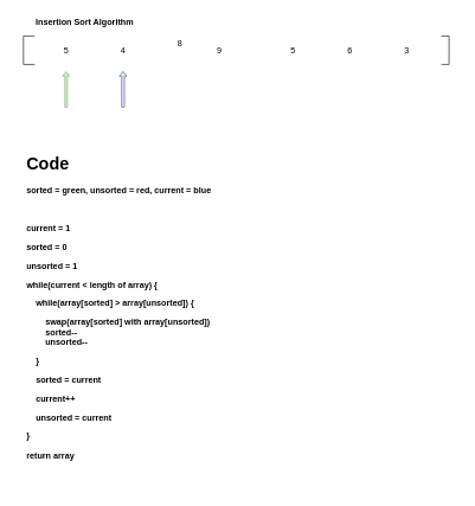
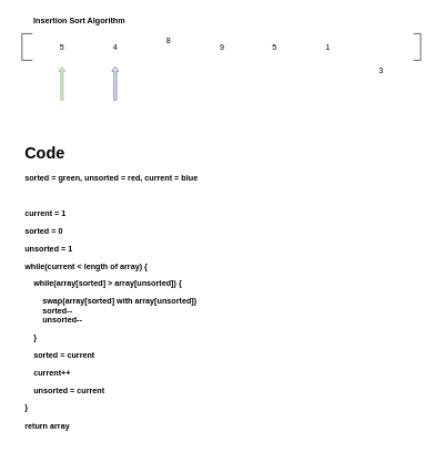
  <mxCell id="0" />
  <mxCell id="1" parent="0" />
  <mxCell id="2" value="&lt;h1&gt;Code&lt;/h1&gt;&lt;p&gt;&lt;b&gt;sorted = green, unsorted&amp;nbsp;&lt;span&gt;= red, current&lt;/span&gt;&lt;span&gt;&amp;nbsp;= blue&lt;/span&gt;&lt;/b&gt;&lt;/p&gt;&lt;p&gt;&lt;b&gt;&lt;span&gt;&lt;br&gt;&lt;/span&gt;&lt;/b&gt;&lt;/p&gt;&lt;p&gt;&lt;b&gt;&lt;span&gt;current = 1&lt;/span&gt;&lt;/b&gt;&lt;/p&gt;&lt;p&gt;&lt;b&gt;&lt;span&gt;sorted = 0&lt;/span&gt;&lt;/b&gt;&lt;/p&gt;&lt;p&gt;&lt;b&gt;unsorted = 1&lt;/b&gt;&lt;/p&gt;&lt;p&gt;&lt;b&gt;&lt;span&gt;while(current &amp;lt; length of array) {&lt;/span&gt;&lt;/b&gt;&lt;/p&gt;&lt;p&gt;&lt;b&gt;&lt;span&gt;&amp;nbsp; &amp;nbsp; while(&lt;/span&gt;&lt;/b&gt;&lt;b&gt;array[sorted] &amp;gt; array[unsorted]&lt;/b&gt;&lt;b&gt;&lt;span&gt;) {&lt;/span&gt;&lt;/b&gt;&lt;b&gt;&amp;nbsp; &amp;nbsp; &amp;nbsp; &amp;nbsp;&amp;nbsp;&lt;/b&gt;&lt;/p&gt;&lt;b&gt;&amp;nbsp; &amp;nbsp; &amp;nbsp; &amp;nbsp; swap(array[sorted] with array[unsorted])&lt;br&gt;&amp;nbsp; &amp;nbsp; &amp;nbsp; &amp;nbsp; sorted--&lt;br&gt;&amp;nbsp; &amp;nbsp; &amp;nbsp; &amp;nbsp; unsorted--&lt;br&gt;&lt;/b&gt;&lt;p&gt;&lt;b&gt;&lt;span&gt;&amp;nbsp; &amp;nbsp; }&lt;/span&gt;&lt;/b&gt;&lt;/p&gt;&lt;p&gt;&lt;b&gt;&lt;span&gt;&amp;nbsp; &amp;nbsp; sorted = current&lt;/span&gt;&lt;/b&gt;&lt;/p&gt;&lt;p&gt;&lt;b&gt;&amp;nbsp; &amp;nbsp; current++&lt;/b&gt;&lt;/p&gt;&lt;p&gt;&lt;b&gt;&amp;nbsp; &amp;nbsp; unsorted = current&lt;/b&gt;&lt;/p&gt;&lt;p&gt;&lt;b&gt;&lt;span&gt;}&lt;/span&gt;&lt;/b&gt;&lt;/p&gt;&lt;p&gt;&lt;b&gt;return array&lt;/b&gt;&lt;/p&gt;&lt;p&gt;&lt;span&gt;&lt;br&gt;&lt;/span&gt;&lt;/p&gt;&lt;p&gt;&lt;span&gt;&lt;br&gt;&lt;/span&gt;&lt;/p&gt;&lt;p&gt;&lt;span&gt;&lt;br&gt;&lt;/span&gt;&lt;/p&gt;&lt;p&gt;&lt;br&gt;&lt;/p&gt;" style="text;html=1;strokeColor=none;fillColor=none;spacing=5;spacingTop=-20;whiteSpace=wrap;overflow=hidden;rounded=0;" parent="1" vertex="1"><mxGeometry x="32" y="210" width="400" height="479" as="geometry" /></mxCell>
  <mxCell id="3" value="" style="shape=partialRectangle;whiteSpace=wrap;html=1;bottom=1;right=1;left=1;top=0;fillColor=none;routingCenterX=-0.5;rotation=-90;" parent="1" vertex="1"><mxGeometry x="606" y="65" width="40" height="10" as="geometry" /></mxCell>
  <mxCell id="4" value="5" style="text;html=1;strokeColor=none;fillColor=none;align=center;verticalAlign=middle;whiteSpace=wrap;rounded=0;" parent="1" vertex="1"><mxGeometry x="392" y="60" width="40" height="20" as="geometry" /></mxCell>
- <mxCell id="5" value="6" style="text;html=1;strokeColor=none;fillColor=none;align=center;verticalAlign=middle;whiteSpace=wrap;rounded=0;" parent="1" vertex="1"><mxGeometry x="472" y="60" width="40" height="20" as="geometry" /></mxCell>
- <mxCell id="6" value="3" style="text;html=1;strokeColor=none;fillColor=none;align=center;verticalAlign=middle;whiteSpace=wrap;rounded=0;" parent="1" vertex="1"><mxGeometry x="552" y="60" width="40" height="20" as="geometry" /></mxCell>
+ <mxCell id="5" value="1" style="text;html=1;strokeColor=none;fillColor=none;align=center;verticalAlign=middle;whiteSpace=wrap;rounded=0;" parent="1" vertex="1"><mxGeometry x="472" y="60" width="40" height="20" as="geometry" /></mxCell>
+ <mxCell id="6" value="3" style="text;html=1;strokeColor=none;fillColor=none;align=center;verticalAlign=middle;whiteSpace=wrap;rounded=0;" parent="1" vertex="1"><mxGeometry x="552" y="95" width="40" height="20" as="geometry" /></mxCell>
  <mxCell id="7" value="" style="html=1;shadow=0;dashed=0;align=center;verticalAlign=middle;shape=mxgraph.arrows2.arrow;dy=0.64;dx=6.4;direction=north;notch=0;fillColor=#f8cecc;strokeColor=#b85450;" parent="1" vertex="1"><mxGeometry x="167.5" y="100" width="10" height="50" as="geometry" /></mxCell>
  <mxCell id="8" value="" style="html=1;shadow=0;dashed=0;align=center;verticalAlign=middle;shape=mxgraph.arrows2.arrow;dy=0.64;dx=6.4;direction=north;notch=0;fillColor=#dae8fc;strokeColor=#6c8ebf;" parent="1" vertex="1"><mxGeometry x="167.5" y="100" width="10" height="50" as="geometry" /></mxCell>
  <mxCell id="9" value="" style="shape=partialRectangle;whiteSpace=wrap;html=1;bottom=1;right=1;left=1;top=0;fillColor=none;routingCenterX=-0.5;rotation=90;" parent="1" vertex="1"><mxGeometry x="20" y="62.5" width="40" height="15" as="geometry" /></mxCell>
- <mxCell id="10" value="9" style="text;html=1;strokeColor=none;fillColor=none;align=center;verticalAlign=middle;whiteSpace=wrap;rounded=0;" parent="1" vertex="1"><mxGeometry x="287.5" y="60" width="40" height="20" as="geometry" /></mxCell>
+ <mxCell id="10" value="9" style="text;html=1;strokeColor=none;fillColor=none;align=center;verticalAlign=middle;whiteSpace=wrap;rounded=0;" parent="1" vertex="1"><mxGeometry x="312.5" y="60" width="40" height="20" as="geometry" /></mxCell>
  <mxCell id="11" value="8" style="text;html=1;strokeColor=none;fillColor=none;align=center;verticalAlign=middle;whiteSpace=wrap;rounded=0;" parent="1" vertex="1"><mxGeometry x="232.5" y="50" width="40" height="20" as="geometry" /></mxCell>
  <mxCell id="12" value="4" style="text;html=1;strokeColor=none;fillColor=none;align=center;verticalAlign=middle;whiteSpace=wrap;rounded=0;" parent="1" vertex="1"><mxGeometry x="152.5" y="60" width="40" height="20" as="geometry" /></mxCell>
  <mxCell id="13" value="5" style="text;html=1;strokeColor=none;fillColor=none;align=center;verticalAlign=middle;whiteSpace=wrap;rounded=0;" parent="1" vertex="1"><mxGeometry x="72.5" y="60" width="40" height="20" as="geometry" /></mxCell>
  <mxCell id="14" value="" style="html=1;shadow=0;dashed=0;align=center;verticalAlign=middle;shape=mxgraph.arrows2.arrow;dy=0.64;dx=6.4;direction=north;notch=0;fillColor=#d5e8d4;strokeColor=#82b366;" parent="1" vertex="1"><mxGeometry x="87.5" y="100" width="10" height="50" as="geometry" /></mxCell>
  <mxCell id="15" value="Insertion Sort Algorithm" style="text;html=1;strokeColor=none;fillColor=none;align=left;verticalAlign=middle;whiteSpace=wrap;rounded=0;fontStyle=1" parent="1" vertex="1"><mxGeometry x="47.5" y="20" width="240" height="20" as="geometry" /></mxCell>
